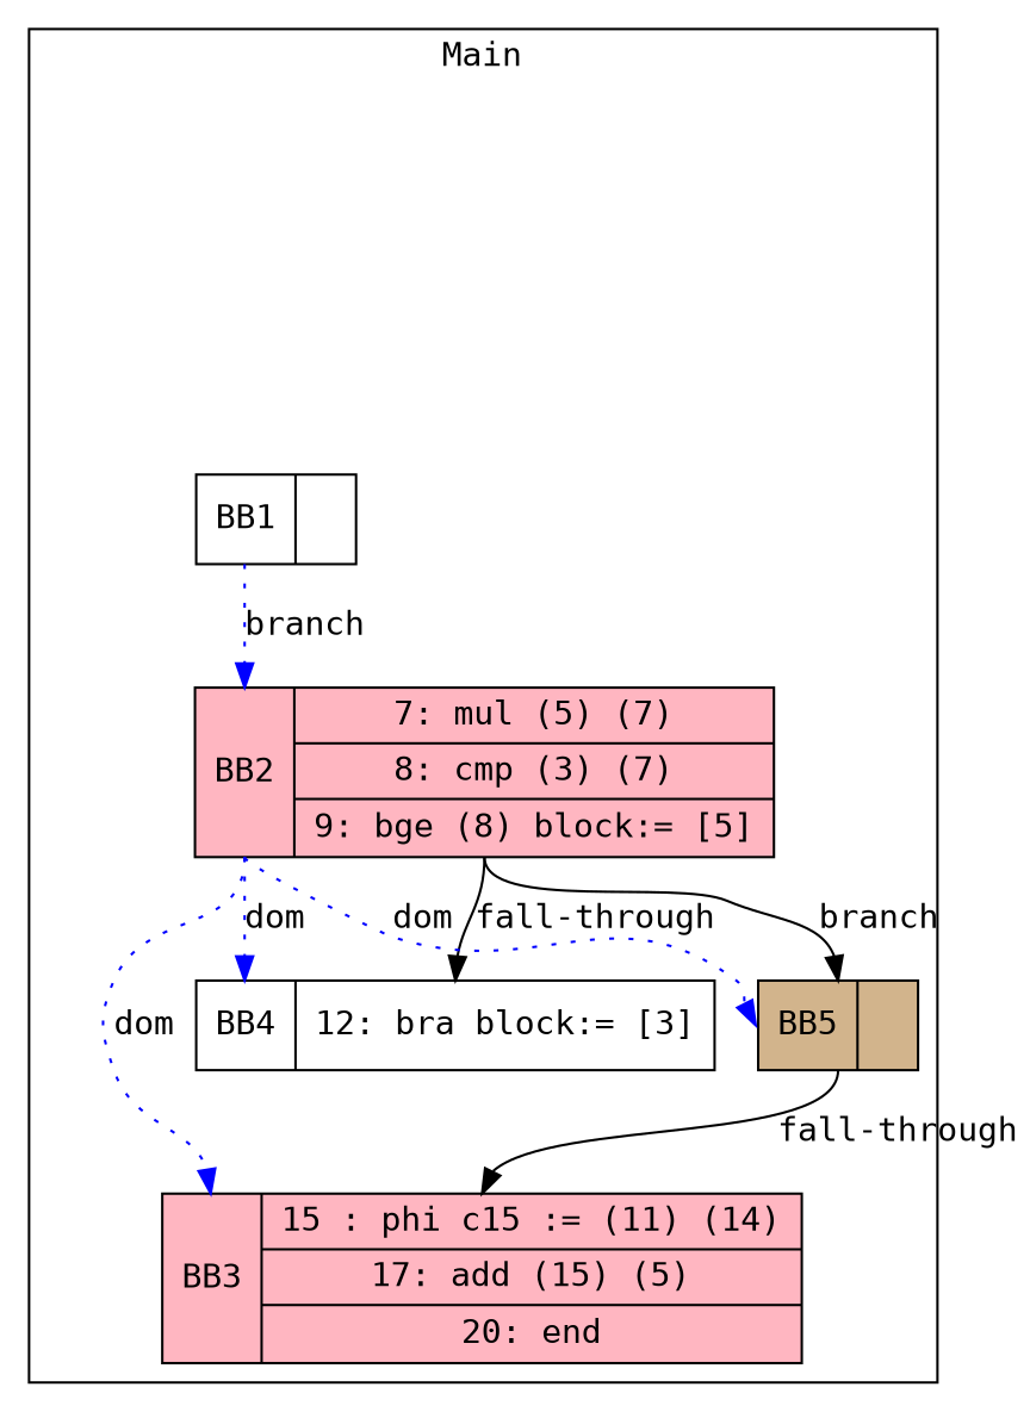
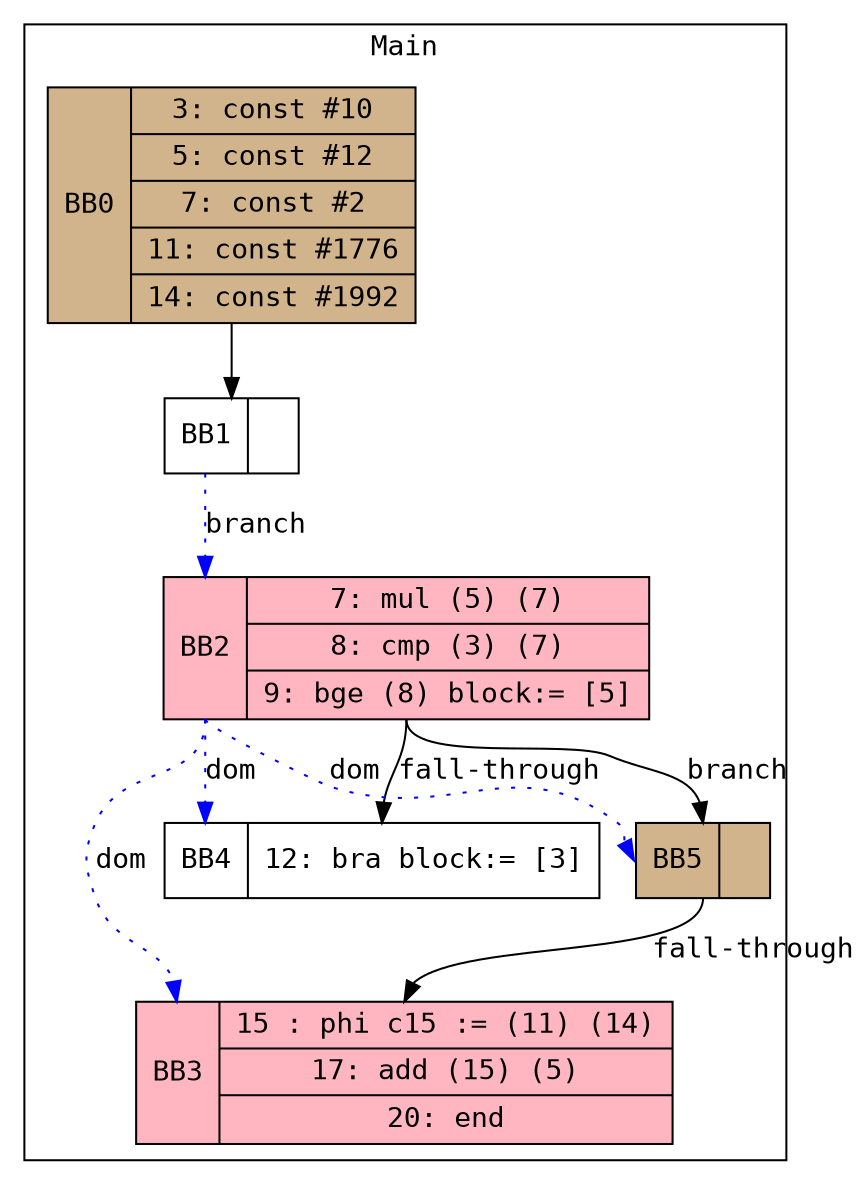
  digraph {
    fontname="DejaVu Sans Mono"
    node [fillcolor=tan fontname="DejaVu Sans Mono" shape=record style=filled]
    edge [fontname="DejaVu Sans Mono" headport=n tailport=s]
+   n1 [label="<b>BB0|{3: const #10|5: const #12|7: const #2|11: const #1776|14: const #1992}"]
    n2 [fillcolor=white label="<b>BB1|}"]
    n3 [fillcolor=lightpink label="<b>BB2|{7: mul (5) (7)|8: cmp (3) (7)|9: bge (8) block:= [5]}"]
    n4 [fillcolor=lightpink label="<b>BB3|{15 : phi c15 := (11) (14)|17: add (15) (5)|20: end}"]
    n5 [fillcolor=white label="<b>BB4|{12: bra block:= [3]}"]
    n6 [label="<b>BB5|}"]
    subgraph cluster_1 {
      label=Main
+     n1
      n2
      n3
      n4
      n5
      n6
    }
+   n1 -> n2
    n2 -> n3 [color=blue headport=b label=branch style=dotted tailport=b]
    n3 -> n4 [color=blue headport=b label=dom style=dotted tailport=b]
    n3 -> n5 [color=blue headport=b label=dom style=dotted tailport=b]
    n3 -> n5 [label="fall-through"]
    n3 -> n6 [color=blue headport=b label=dom style=dotted tailport=b]
    n3 -> n6 [label=branch]
    n6 -> n4 [label="fall-through"]
  }
